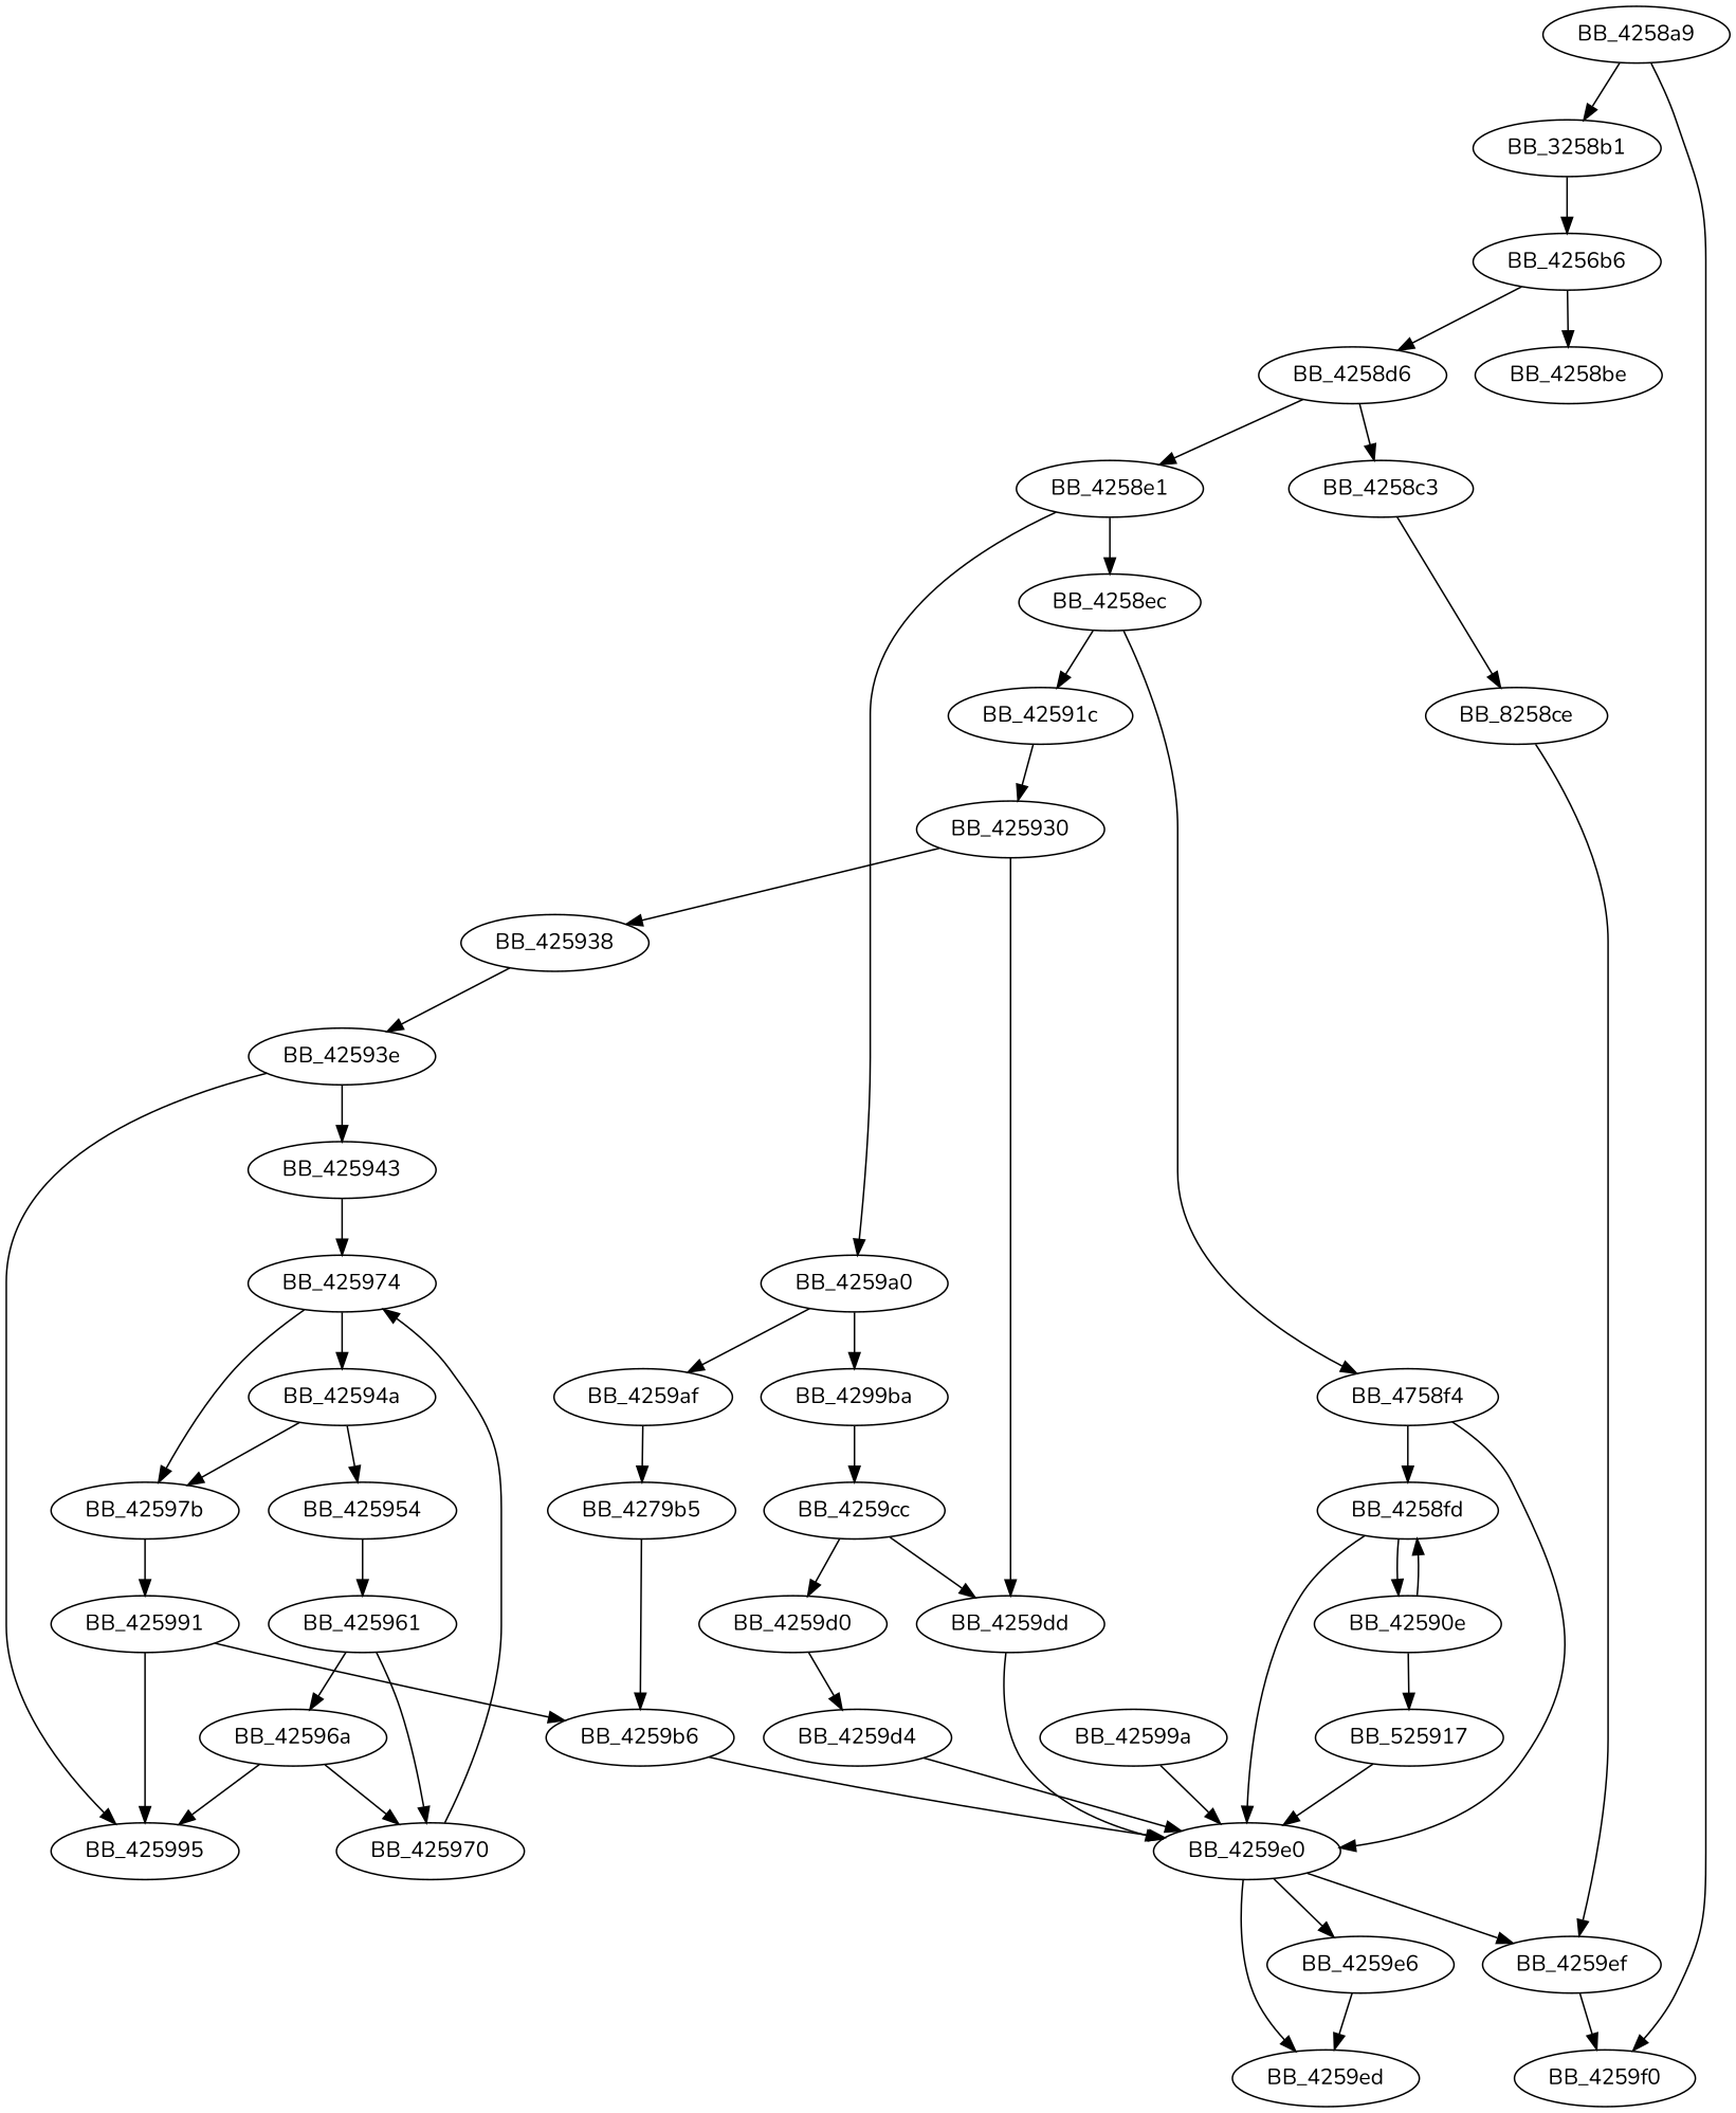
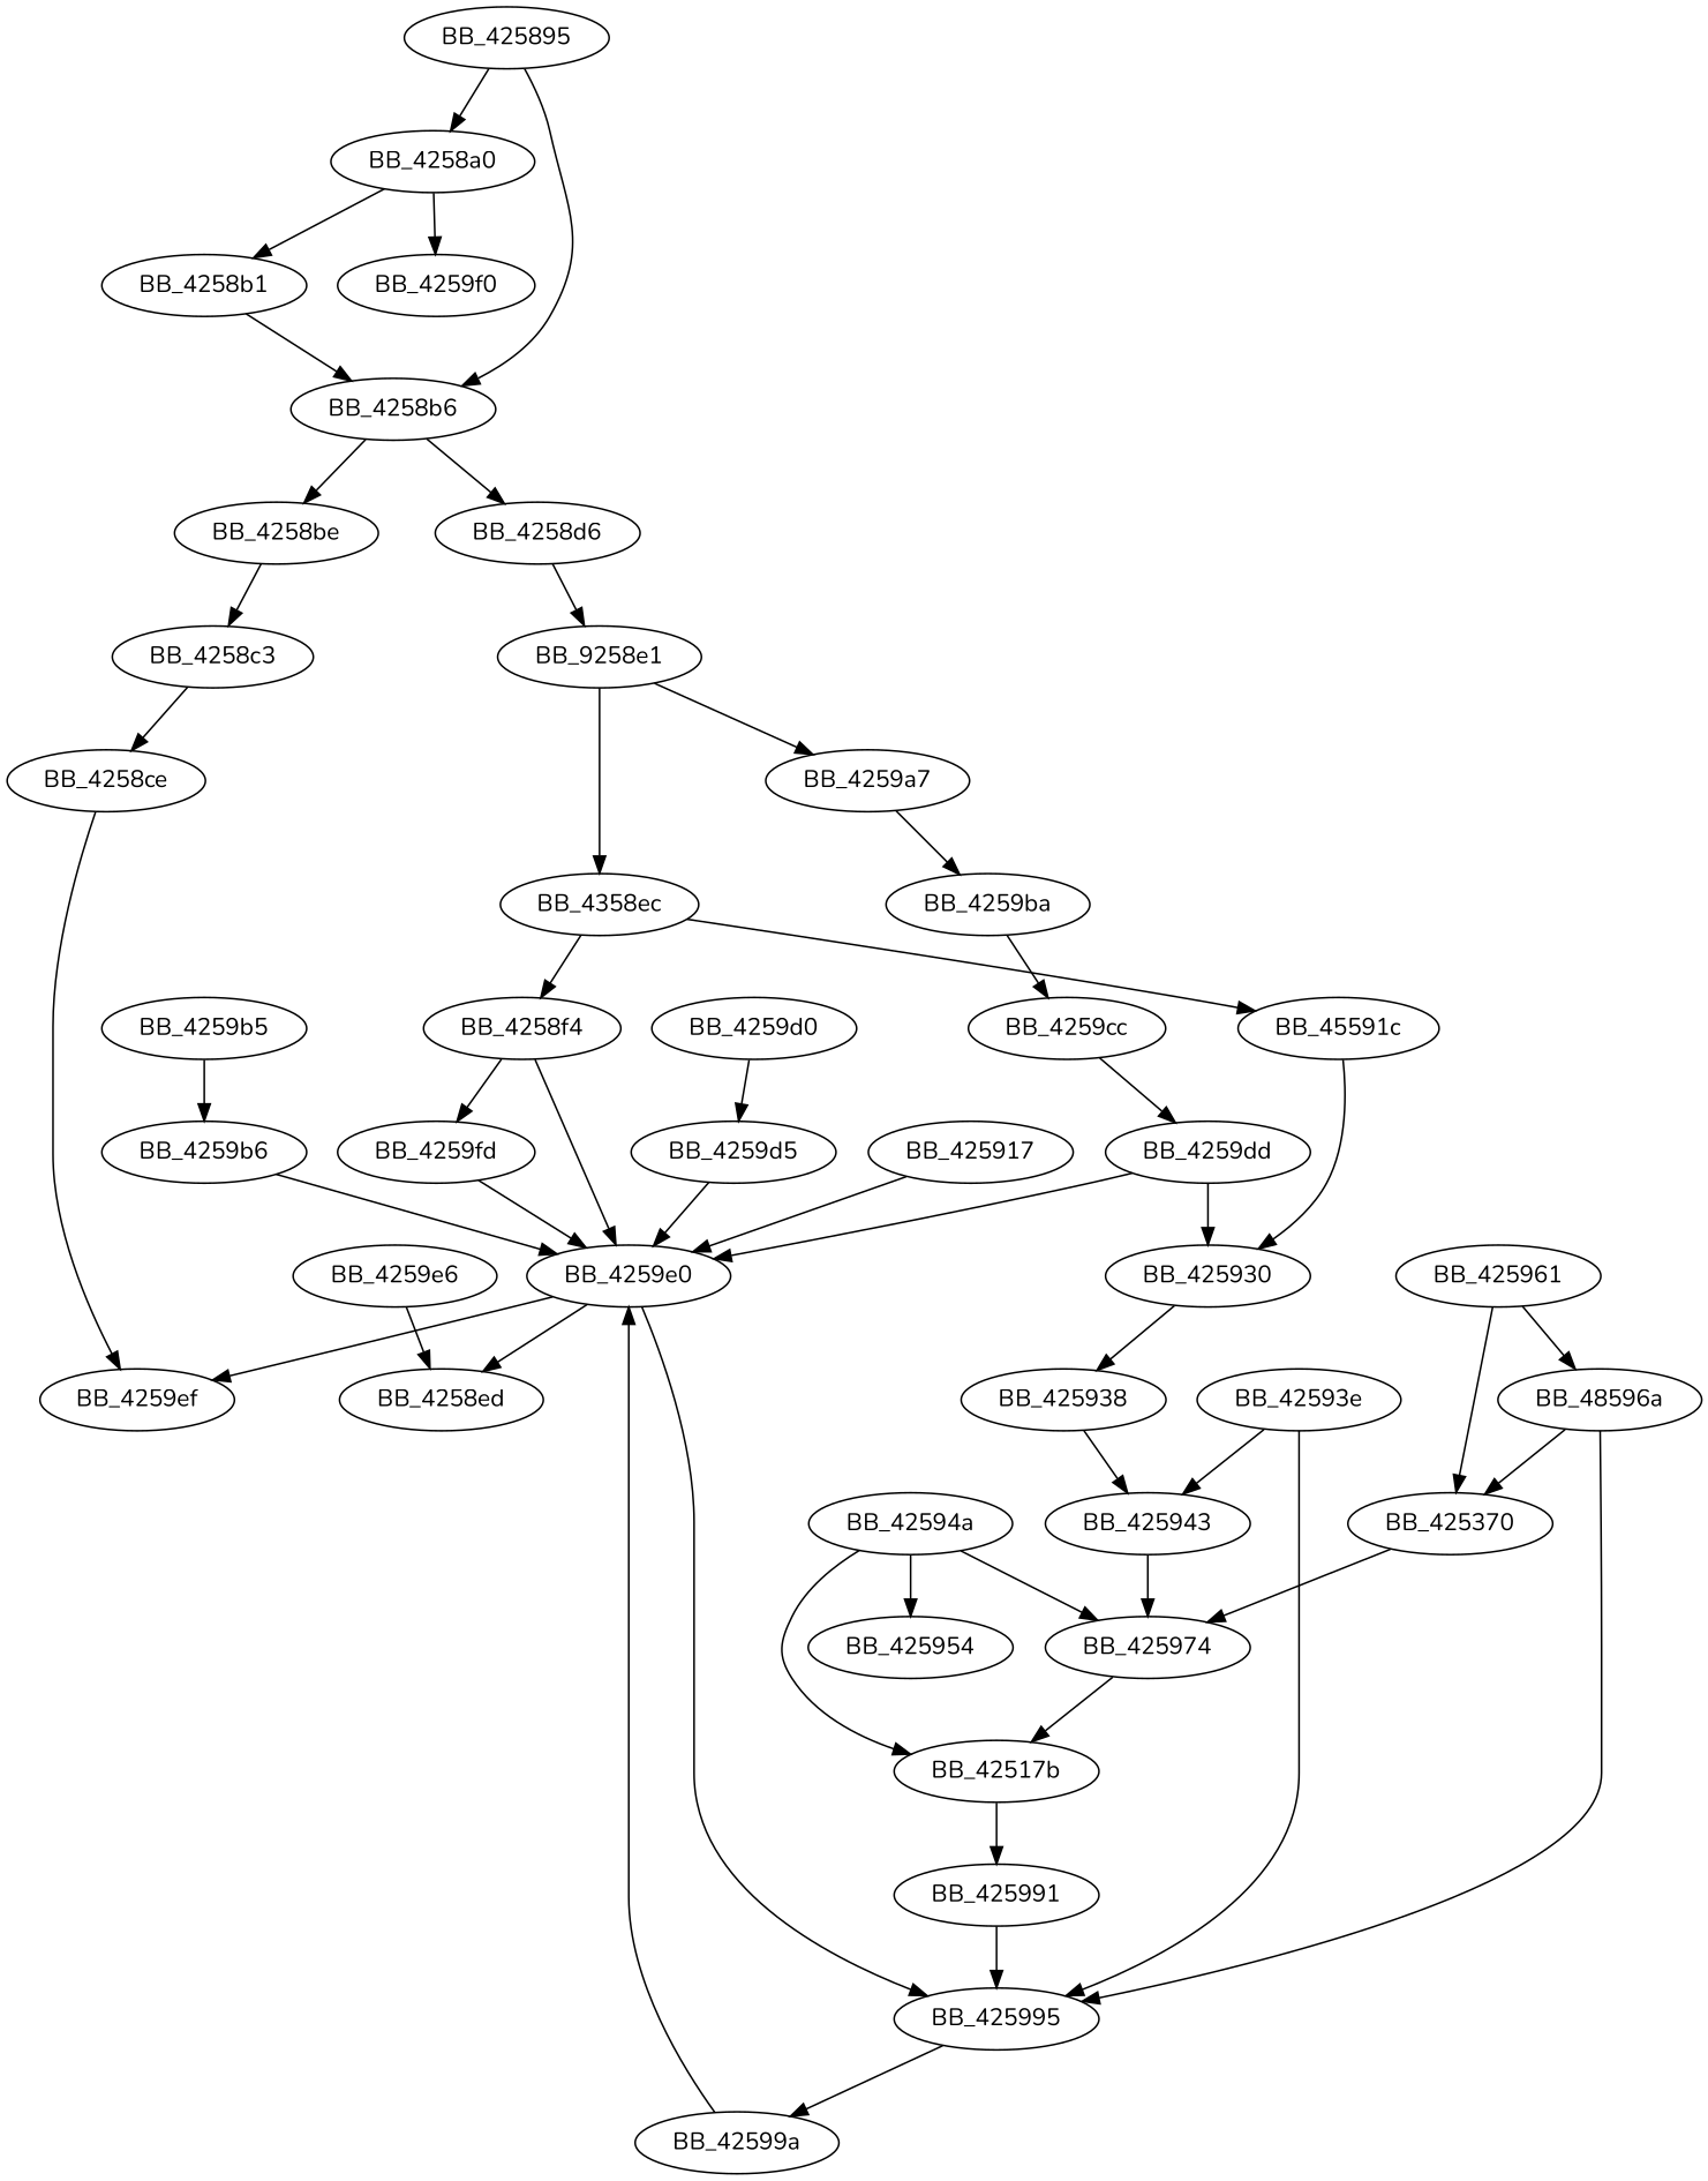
  digraph {
    fontname=Nunito
    node [fontname=Nunito]
    edge [fontname=Nunito]
-   BB_4258a9
-   BB_4258b6 [label=BB_4256b6]
-   BB_4258b1 [label=BB_3258b1]
+   BB_425895
+   BB_4258a9 [label=BB_4258a0]
+   BB_4258b6
+   BB_4258b1
    BB_4259f0
    BB_4258be
    BB_4258d6
    BB_4258c3
-   BB_4258e1
-   BB_4258ce [label=BB_8258ce]
-   BB_4258ec
-   BB_4259a7 [label=BB_4259a0]
+   BB_4258e1 [label=BB_9258e1]
+   BB_4258ce
+   BB_4258ec [label=BB_4358ec]
+   BB_4259a7
    BB_4259ef
-   BB_4258f4 [label=BB_4758f4]
-   BB_42591c
-   BB_4259af
-   BB_4259ba [label=BB_4299ba]
-   BB_4258fd
+   BB_4258f4
+   BB_42591c [label=BB_45591c]
+   BB_4259ba
+   BB_4258fd [label=BB_4259fd]
    BB_4259e0
    BB_425930
-   BB_4259b5 [label=BB_4279b5]
+   BB_4259b5
    BB_4259cc
-   BB_42590e
    BB_4259e6
-   BB_4259ed
+   BB_4259ed [label=BB_4258ed]
    BB_425938
    BB_4259dd
-   BB_425917 [label=BB_525917]
+   BB_425917
    BB_42593e
    BB_425943
    BB_425995
    BB_425974
    BB_42599a
    BB_42594a
-   BB_42597b
+   BB_42597b [label=BB_42517b]
    BB_425954
    BB_425991
    BB_425961
-   BB_42596a
-   BB_425970
+   BB_42596a [label=BB_48596a]
+   BB_425970 [label=BB_425370]
    BB_4259b6
    BB_4259d0
-   BB_4259d5 [label=BB_4259d4]
+   BB_4259d5
+   BB_425895 -> BB_4258a9
+   BB_425895 -> BB_4258b6
    BB_4258a9 -> BB_4258b1
    BB_4258a9 -> BB_4259f0
    BB_4258b6 -> BB_4258be
    BB_4258b6 -> BB_4258d6
    BB_4258b1 -> BB_4258b6
-   BB_4258d6 -> BB_4258c3
+   BB_4258be -> BB_4258c3
    BB_4258d6 -> BB_4258e1
    BB_4258c3 -> BB_4258ce
    BB_4258e1 -> BB_4258ec
    BB_4258e1 -> BB_4259a7
    BB_4258ce -> BB_4259ef
    BB_4258ec -> BB_4258f4
    BB_4258ec -> BB_42591c
-   BB_4259a7 -> BB_4259af
    BB_4259a7 -> BB_4259ba
-   BB_4259ef -> BB_4259f0
    BB_4258f4 -> BB_4258fd
    BB_4258f4 -> BB_4259e0
    BB_42591c -> BB_425930
-   BB_4259af -> BB_4259b5
    BB_4259ba -> BB_4259cc
    BB_4258fd -> BB_4259e0
-   BB_4258fd -> BB_42590e
    BB_4259e0 -> BB_4259ef
-   BB_4259e0 -> BB_4259e6
+   BB_4259e0 -> BB_425995
    BB_4259e0 -> BB_4259ed
    BB_425930 -> BB_425938
-   BB_425930 -> BB_4259dd
+   BB_4259dd -> BB_425930
    BB_4259b5 -> BB_4259b6
    BB_4259cc -> BB_4259dd
-   BB_4259cc -> BB_4259d0
-   BB_42590e -> BB_4258fd
-   BB_42590e -> BB_425917
    BB_4259e6 -> BB_4259ed
-   BB_425938 -> BB_42593e
+   BB_425938 -> BB_425943
    BB_4259dd -> BB_4259e0
    BB_425917 -> BB_4259e0
    BB_42593e -> BB_425943
    BB_42593e -> BB_425995
    BB_425943 -> BB_425974
-   BB_425974 -> BB_42594a
+   BB_425995 -> BB_42599a
+   BB_42594a -> BB_425974
    BB_425974 -> BB_42597b
    BB_42599a -> BB_4259e0
    BB_42594a -> BB_42597b
    BB_42594a -> BB_425954
    BB_42597b -> BB_425991
-   BB_425954 -> BB_425961
    BB_425991 -> BB_425995
-   BB_425991 -> BB_4259b6
    BB_425961 -> BB_42596a
    BB_425961 -> BB_425970
    BB_42596a -> BB_425995
    BB_42596a -> BB_425970
    BB_425970 -> BB_425974
    BB_4259b6 -> BB_4259e0
    BB_4259d0 -> BB_4259d5
    BB_4259d5 -> BB_4259e0
  }
